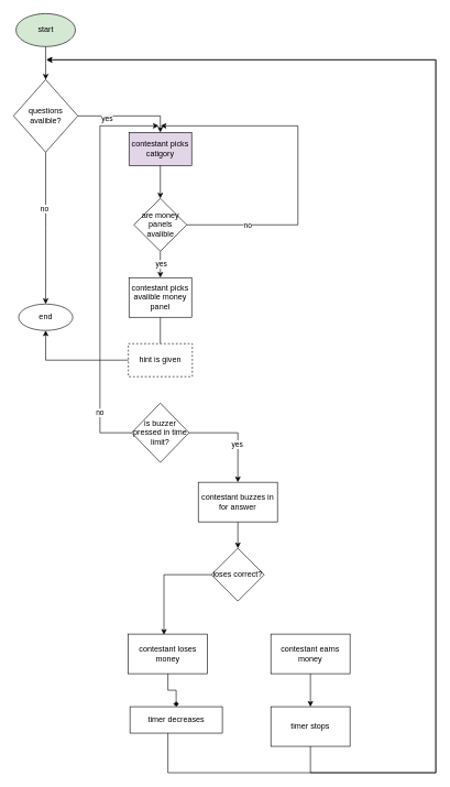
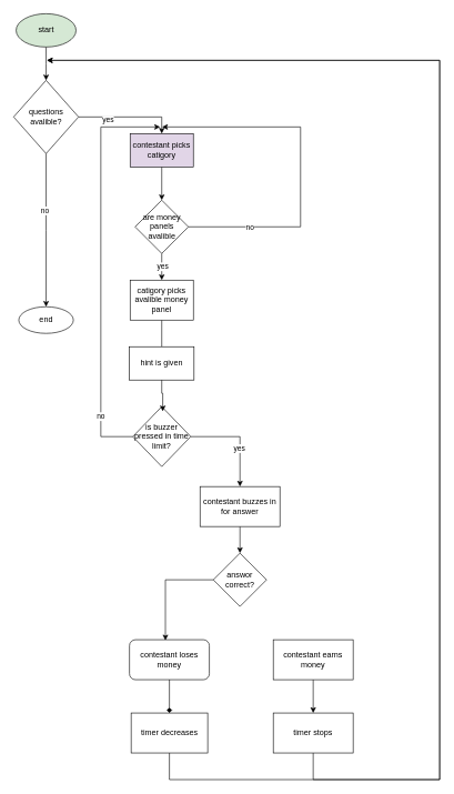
  <mxCell id="0" />
  <mxCell id="1" parent="0" />
  <mxCell id="2" style="edgeStyle=orthogonalEdgeStyle;rounded=0;orthogonalLoop=1;jettySize=auto;html=1;entryX=0.5;entryY=0;entryDx=0;entryDy=0;" edge="1" parent="1" source="3" target="8"><mxGeometry relative="1" as="geometry" /></mxCell>
  <mxCell id="3" value="start" style="ellipse;whiteSpace=wrap;html=1;fillColor=#d5e8d4;" vertex="1" parent="1"><mxGeometry x="23.75" y="20" width="90" height="50" as="geometry" /></mxCell>
  <mxCell id="4" style="edgeStyle=orthogonalEdgeStyle;rounded=0;orthogonalLoop=1;jettySize=auto;html=1;entryX=0.5;entryY=0;entryDx=0;entryDy=0;" edge="1" parent="1" source="8" target="11"><mxGeometry relative="1" as="geometry" /></mxCell>
  <mxCell id="5" value="yes" style="edgeLabel;html=1;align=center;verticalAlign=middle;resizable=0;points=[];" vertex="1" connectable="0" parent="4"><mxGeometry x="-0.42" y="-4" relative="1" as="geometry"><mxPoint as="offset" /></mxGeometry></mxCell>
  <mxCell id="6" style="edgeStyle=orthogonalEdgeStyle;rounded=0;orthogonalLoop=1;jettySize=auto;html=1;" edge="1" parent="1" source="8" target="9"><mxGeometry relative="1" as="geometry" /></mxCell>
  <mxCell id="7" value="no" style="edgeLabel;html=1;align=center;verticalAlign=middle;resizable=0;points=[];" vertex="1" connectable="0" parent="6"><mxGeometry x="-0.252" y="-2" relative="1" as="geometry"><mxPoint as="offset" /></mxGeometry></mxCell>
  <mxCell id="8" value="questions avalible?" style="rhombus;whiteSpace=wrap;html=1;" vertex="1" parent="1"><mxGeometry x="20" y="120" width="97.5" height="110" as="geometry" /></mxCell>
  <mxCell id="9" value="end" style="ellipse;whiteSpace=wrap;html=1;" vertex="1" parent="1"><mxGeometry x="27.75" y="460" width="82" height="40" as="geometry" /></mxCell>
  <mxCell id="10" style="edgeStyle=orthogonalEdgeStyle;rounded=0;orthogonalLoop=1;jettySize=auto;html=1;" edge="1" parent="1" source="11" target="18"><mxGeometry relative="1" as="geometry" /></mxCell>
  <mxCell id="11" value="contestant picks catigory" style="rounded=0;whiteSpace=wrap;html=1;fillColor=#e1d5e7;" vertex="1" parent="1"><mxGeometry x="195" y="200" width="95" height="50" as="geometry" /></mxCell>
  <mxCell id="12" style="edgeStyle=orthogonalEdgeStyle;rounded=0;orthogonalLoop=1;jettySize=auto;html=1;entryX=0.5;entryY=0;entryDx=0;entryDy=0;endArrow=none;" edge="1" parent="1" source="13" target="19"><mxGeometry relative="1" as="geometry" /></mxCell>
- <mxCell id="13" value="contestant picks avalible money panel" style="rounded=0;whiteSpace=wrap;html=1;" vertex="1" parent="1"><mxGeometry x="195" y="420" width="95" height="60" as="geometry" /></mxCell>
+ <mxCell id="13" value="catigory picks avalible money panel" style="rounded=0;whiteSpace=wrap;html=1;" vertex="1" parent="1"><mxGeometry x="195" y="420" width="95" height="60" as="geometry" /></mxCell>
  <mxCell id="14" style="edgeStyle=orthogonalEdgeStyle;rounded=0;orthogonalLoop=1;jettySize=auto;html=1;entryX=0.5;entryY=0;entryDx=0;entryDy=0;" edge="1" parent="1" source="18" target="13"><mxGeometry relative="1" as="geometry" /></mxCell>
  <mxCell id="15" value="yes" style="edgeLabel;html=1;align=center;verticalAlign=middle;resizable=0;points=[];" vertex="1" connectable="0" parent="14"><mxGeometry x="-0.05" y="1" relative="1" as="geometry"><mxPoint as="offset" /></mxGeometry></mxCell>
  <mxCell id="16" style="edgeStyle=orthogonalEdgeStyle;rounded=0;orthogonalLoop=1;jettySize=auto;html=1;" edge="1" parent="1" source="18"><mxGeometry relative="1" as="geometry"><mxPoint x="243" y="190" as="targetPoint" /><Array as="points"><mxPoint x="451" y="340" /></Array></mxGeometry></mxCell>
  <mxCell id="17" value="no" style="edgeLabel;html=1;align=center;verticalAlign=middle;resizable=0;points=[];" vertex="1" connectable="0" parent="16"><mxGeometry x="-0.652" relative="1" as="geometry"><mxPoint as="offset" /></mxGeometry></mxCell>
  <mxCell id="18" value="are money panels avalible" style="rhombus;whiteSpace=wrap;html=1;" vertex="1" parent="1"><mxGeometry x="202.5" y="300" width="80" height="80" as="geometry" /></mxCell>
- <mxCell id="19" value="hint is given" style="rounded=0;whiteSpace=wrap;html=1;dashed=1;" vertex="1" parent="1"><mxGeometry x="194" y="520" width="97" height="50" as="geometry" /></mxCell>
+ <mxCell id="19" value="hint is given" style="rounded=0;whiteSpace=wrap;html=1;" vertex="1" parent="1"><mxGeometry x="194" y="520" width="97" height="50" as="geometry" /></mxCell>
  <mxCell id="20" style="edgeStyle=orthogonalEdgeStyle;rounded=0;orthogonalLoop=1;jettySize=auto;html=1;" edge="1" parent="1" source="24"><mxGeometry relative="1" as="geometry"><mxPoint x="240" y="190" as="targetPoint" /><Array as="points"><mxPoint x="151" y="655" /></Array></mxGeometry></mxCell>
  <mxCell id="21" value="no" style="edgeLabel;html=1;align=center;verticalAlign=middle;resizable=0;points=[];" vertex="1" connectable="0" parent="20"><mxGeometry x="-0.738" y="1" relative="1" as="geometry"><mxPoint as="offset" /></mxGeometry></mxCell>
  <mxCell id="22" style="edgeStyle=orthogonalEdgeStyle;rounded=0;orthogonalLoop=1;jettySize=auto;html=1;entryX=0.5;entryY=0;entryDx=0;entryDy=0;" edge="1" parent="1" source="24" target="27"><mxGeometry relative="1" as="geometry" /></mxCell>
  <mxCell id="23" value="yes" style="edgeLabel;html=1;align=center;verticalAlign=middle;resizable=0;points=[];" vertex="1" connectable="0" parent="22"><mxGeometry x="0.222" y="-2" relative="1" as="geometry"><mxPoint as="offset" /></mxGeometry></mxCell>
  <mxCell id="24" value="is buzzer pressed in time limit?" style="rhombus;whiteSpace=wrap;html=1;" vertex="1" parent="1"><mxGeometry x="199" y="610" width="87" height="90" as="geometry" /></mxCell>
- <mxCell id="25" style="edgeStyle=orthogonalEdgeStyle;rounded=0;orthogonalLoop=1;jettySize=auto;html=1;" edge="1" parent="1" source="19" target="9"><mxGeometry relative="1" as="geometry" /></mxCell>
+ <mxCell id="25" style="edgeStyle=orthogonalEdgeStyle;rounded=0;orthogonalLoop=1;jettySize=auto;html=1;entryX=0.517;entryY=0.078;entryDx=0;entryDy=0;entryPerimeter=0;" edge="1" parent="1" source="19" target="24"><mxGeometry relative="1" as="geometry" /></mxCell>
  <mxCell id="26" style="edgeStyle=orthogonalEdgeStyle;rounded=0;orthogonalLoop=1;jettySize=auto;html=1;entryX=0.5;entryY=0;entryDx=0;entryDy=0;" edge="1" parent="1" source="27" target="28"><mxGeometry relative="1" as="geometry" /></mxCell>
  <mxCell id="27" value="contestant buzzes in for answer" style="rounded=0;whiteSpace=wrap;html=1;" vertex="1" parent="1"><mxGeometry x="300" y="730" width="120" height="60" as="geometry" /></mxCell>
- <mxCell id="28" value="loses correct?" style="rhombus;whiteSpace=wrap;html=1;" vertex="1" parent="1"><mxGeometry x="320" y="830" width="80" height="80" as="geometry" /></mxCell>
+ <mxCell id="28" value="answor correct?" style="rhombus;whiteSpace=wrap;html=1;" vertex="1" parent="1"><mxGeometry x="320" y="830" width="80" height="80" as="geometry" /></mxCell>
  <mxCell id="29" style="edgeStyle=orthogonalEdgeStyle;rounded=0;orthogonalLoop=1;jettySize=auto;html=1;entryX=0.5;entryY=0;entryDx=0;entryDy=0;endArrow=diamond;" edge="1" parent="1" source="30" target="37"><mxGeometry relative="1" as="geometry" /></mxCell>
- <mxCell id="30" value="contestant loses money" style="rounded=0;whiteSpace=wrap;html=1;" vertex="1" parent="1"><mxGeometry x="194" y="960" width="120" height="60" as="geometry" /></mxCell>
+ <mxCell id="30" value="contestant loses money" style="whiteSpace=wrap;html=1;rounded=1;" vertex="1" parent="1"><mxGeometry x="194" y="960" width="120" height="60" as="geometry" /></mxCell>
  <mxCell id="31" style="edgeStyle=orthogonalEdgeStyle;rounded=0;orthogonalLoop=1;jettySize=auto;html=1;entryX=0.5;entryY=0;entryDx=0;entryDy=0;" edge="1" parent="1" source="32" target="35"><mxGeometry relative="1" as="geometry" /></mxCell>
  <mxCell id="32" value="contestant earns money" style="rounded=0;whiteSpace=wrap;html=1;" vertex="1" parent="1"><mxGeometry x="410" y="960" width="120" height="60" as="geometry" /></mxCell>
  <mxCell id="33" style="edgeStyle=orthogonalEdgeStyle;rounded=0;orthogonalLoop=1;jettySize=auto;html=1;entryX=0.45;entryY=0.017;entryDx=0;entryDy=0;entryPerimeter=0;" edge="1" parent="1" source="28" target="30"><mxGeometry relative="1" as="geometry" /></mxCell>
  <mxCell id="34" style="edgeStyle=orthogonalEdgeStyle;rounded=0;orthogonalLoop=1;jettySize=auto;html=1;" edge="1" parent="1" source="35"><mxGeometry relative="1" as="geometry"><mxPoint x="70" y="90" as="targetPoint" /><Array as="points"><mxPoint x="470" y="1170" /><mxPoint x="660" y="1170" /><mxPoint x="660" y="90" /></Array></mxGeometry></mxCell>
  <mxCell id="35" value="timer stops" style="rounded=0;whiteSpace=wrap;html=1;" vertex="1" parent="1"><mxGeometry x="410" y="1070" width="120" height="60" as="geometry" /></mxCell>
  <mxCell id="36" style="edgeStyle=orthogonalEdgeStyle;rounded=0;orthogonalLoop=1;jettySize=auto;html=1;" edge="1" parent="1" source="37"><mxGeometry relative="1" as="geometry"><mxPoint x="70" y="90" as="targetPoint" /><Array as="points"><mxPoint x="254" y="1170" /><mxPoint x="660" y="1170" /><mxPoint x="660" y="90" /><mxPoint x="70" y="90" /></Array></mxGeometry></mxCell>
- <mxCell id="37" value="timer decreases" style="rounded=0;whiteSpace=wrap;html=1;" vertex="1" parent="1"><mxGeometry x="196.5" y="1070" width="140" height="40" as="geometry" /></mxCell>
+ <mxCell id="37" value="timer decreases" style="rounded=0;whiteSpace=wrap;html=1;" vertex="1" parent="1"><mxGeometry x="196.5" y="1070" width="115" height="60" as="geometry" /></mxCell>
